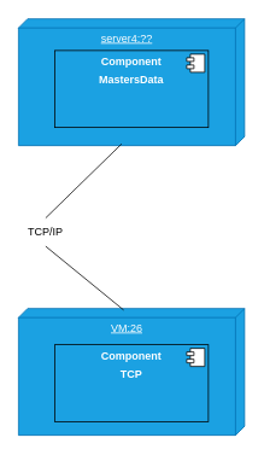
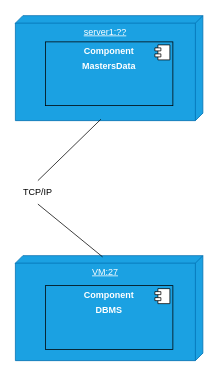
  <mxCell id="0" />
  <mxCell id="1" parent="0" />
- <mxCell id="2" value="server4:??" style="verticalAlign=top;align=center;spacingTop=8;spacingLeft=2;spacingRight=12;shape=cube;size=10;direction=south;fontStyle=4;html=1;whiteSpace=wrap;fillColor=#1ba1e2;fontColor=#ffffff;strokeColor=#006EAF;" parent="1" vertex="1"><mxGeometry x="20" y="20" width="250" height="140" as="geometry" /></mxCell>
+ <mxCell id="2" value="server1:??" style="verticalAlign=top;align=center;spacingTop=8;spacingLeft=2;spacingRight=12;shape=cube;size=10;direction=south;fontStyle=4;html=1;whiteSpace=wrap;fillColor=#1ba1e2;fontColor=#ffffff;strokeColor=#006EAF;" parent="1" vertex="1"><mxGeometry x="20" y="20" width="250" height="140" as="geometry" /></mxCell>
  <mxCell id="3" value="&lt;p style=&quot;margin:0px;margin-top:6px;text-align:center;&quot;&gt;&lt;b&gt;Component&lt;/b&gt;&lt;/p&gt;&lt;p style=&quot;margin:0px;margin-top:6px;text-align:center;&quot;&gt;&lt;b&gt;MastersData&lt;/b&gt;&lt;/p&gt;" style="align=left;overflow=fill;html=1;dropTarget=0;whiteSpace=wrap;fillColor=#1ba1e2;fontColor=#ffffff;strokeColor=default;" parent="1" vertex="1"><mxGeometry x="60" y="55" width="170" height="85" as="geometry" /></mxCell>
  <mxCell id="4" value="" style="shape=component;jettyWidth=8;jettyHeight=4;" parent="3" vertex="1"><mxGeometry x="1" width="20" height="20" relative="1" as="geometry"><mxPoint x="-24" y="4" as="offset" /></mxGeometry></mxCell>
- <mxCell id="5" value="VM:26" style="verticalAlign=top;align=center;spacingTop=8;spacingLeft=2;spacingRight=12;shape=cube;size=10;direction=south;fontStyle=4;html=1;whiteSpace=wrap;fillColor=#1ba1e2;fontColor=#ffffff;strokeColor=#006EAF;" vertex="1" parent="1"><mxGeometry x="20" y="340" width="250" height="140" as="geometry" /></mxCell>
- <mxCell id="6" value="&lt;p style=&quot;margin:0px;margin-top:6px;text-align:center;&quot;&gt;&lt;b&gt;Component&lt;/b&gt;&lt;/p&gt;&lt;p style=&quot;margin:0px;margin-top:6px;text-align:center;&quot;&gt;&lt;b&gt;TCP&lt;/b&gt;&lt;/p&gt;" style="align=left;overflow=fill;html=1;dropTarget=0;whiteSpace=wrap;fillColor=#1ba1e2;fontColor=#ffffff;strokeColor=default;" vertex="1" parent="1"><mxGeometry x="60" y="380" width="170" height="85" as="geometry" /></mxCell>
+ <mxCell id="5" value="VM:27" style="verticalAlign=top;align=center;spacingTop=8;spacingLeft=2;spacingRight=12;shape=cube;size=10;direction=south;fontStyle=4;html=1;whiteSpace=wrap;fillColor=#1ba1e2;fontColor=#ffffff;strokeColor=#006EAF;" vertex="1" parent="1"><mxGeometry x="20" y="340" width="250" height="140" as="geometry" /></mxCell>
+ <mxCell id="6" value="&lt;p style=&quot;margin:0px;margin-top:6px;text-align:center;&quot;&gt;&lt;b&gt;Component&lt;/b&gt;&lt;/p&gt;&lt;p style=&quot;margin:0px;margin-top:6px;text-align:center;&quot;&gt;&lt;b&gt;DBMS&lt;/b&gt;&lt;/p&gt;" style="align=left;overflow=fill;html=1;dropTarget=0;whiteSpace=wrap;fillColor=#1ba1e2;fontColor=#ffffff;strokeColor=default;" vertex="1" parent="1"><mxGeometry x="60" y="380" width="170" height="85" as="geometry" /></mxCell>
  <mxCell id="7" value="" style="shape=component;jettyWidth=8;jettyHeight=4;" vertex="1" parent="6"><mxGeometry x="1" width="20" height="20" relative="1" as="geometry"><mxPoint x="-24" y="4" as="offset" /></mxGeometry></mxCell>
  <mxCell id="8" value="" style="endArrow=none;html=1;rounded=0;entryX=0.012;entryY=0.535;entryDx=0;entryDy=0;entryPerimeter=0;exitX=0.5;exitY=1;exitDx=0;exitDy=0;" edge="1" parent="1" source="9" target="5"><mxGeometry width="50" height="50" relative="1" as="geometry"><mxPoint x="400" y="95" as="sourcePoint" /><mxPoint x="220" y="220" as="targetPoint" /></mxGeometry></mxCell>
  <mxCell id="9" value="TCP/IP" style="text;html=1;align=center;verticalAlign=middle;whiteSpace=wrap;rounded=0;" vertex="1" parent="1"><mxGeometry x="25" y="240" width="50" height="31.25" as="geometry" /></mxCell>
  <mxCell id="10" value="" style="endArrow=none;html=1;rounded=0;exitX=0.987;exitY=0.544;exitDx=0;exitDy=0;exitPerimeter=0;entryX=0.5;entryY=0;entryDx=0;entryDy=0;" edge="1" parent="1" source="2" target="9"><mxGeometry width="50" height="50" relative="1" as="geometry"><mxPoint x="270" y="97.16" as="sourcePoint" /><mxPoint x="350" y="97" as="targetPoint" /></mxGeometry></mxCell>
